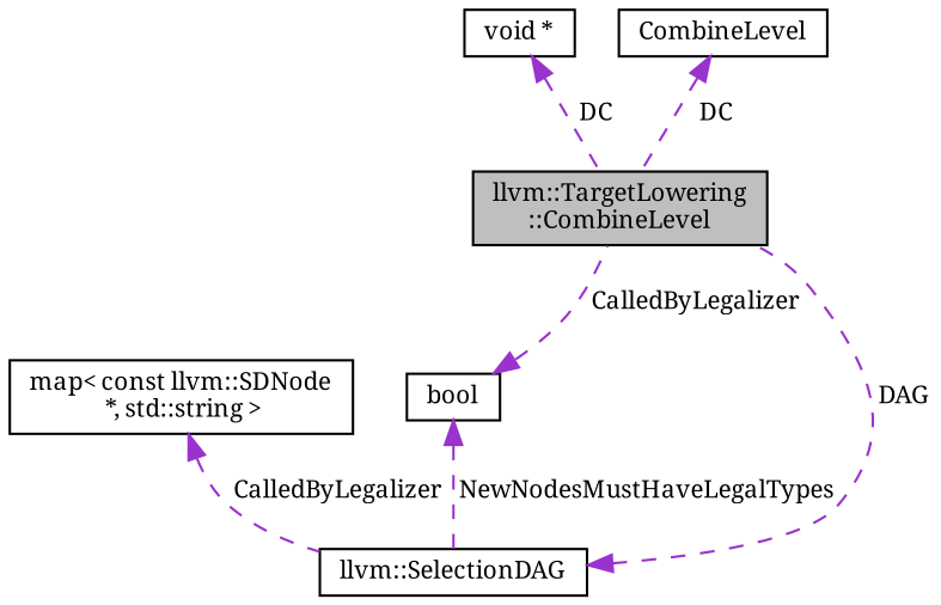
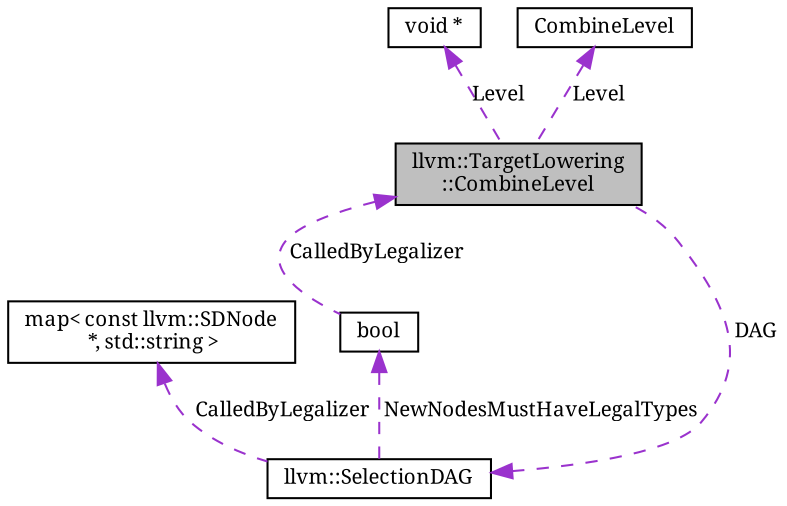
  digraph {
    fontname="Noto Serif"
    node [color=black fontname="Noto Serif" fontsize=10 shape=box]
    edge [color=darkorchid3 dir=back fontname="Noto Serif" fontsize=10 labelfontname=Helvetica labelfontsize=10 style=dashed]
    n1 [fillcolor=grey75 fontcolor=black height=0.2 label="llvm::TargetLowering\l::CombineLevel" style=filled width=0.4]
    n2 [height=0.2 label="void *" width=0.4]
    n3 [height=0.2 label=CombineLevel width=0.4]
    n4 [height=0.2 label=bool width=0.4]
    n5 [height=0.2 label="llvm::SelectionDAG" width=0.4]
    n6 [height=0.2 label="map\< const llvm::SDNode\l *, std::string \>" width=0.4]
-   n2 -> n1 [label=" DC"]
-   n3 -> n1 [label=" DC"]
-   n4 -> n1 [label=" CalledByLegalizer"]
+   n2 -> n1 [label=" Level"]
+   n3 -> n1 [label=" Level"]
+   n1 -> n4 [label=" CalledByLegalizer"]
    n4 -> n5 [label=" NewNodesMustHaveLegalTypes"]
    n5 -> n1 [label=" DAG"]
    n6 -> n5 [label=" CalledByLegalizer"]
  }
